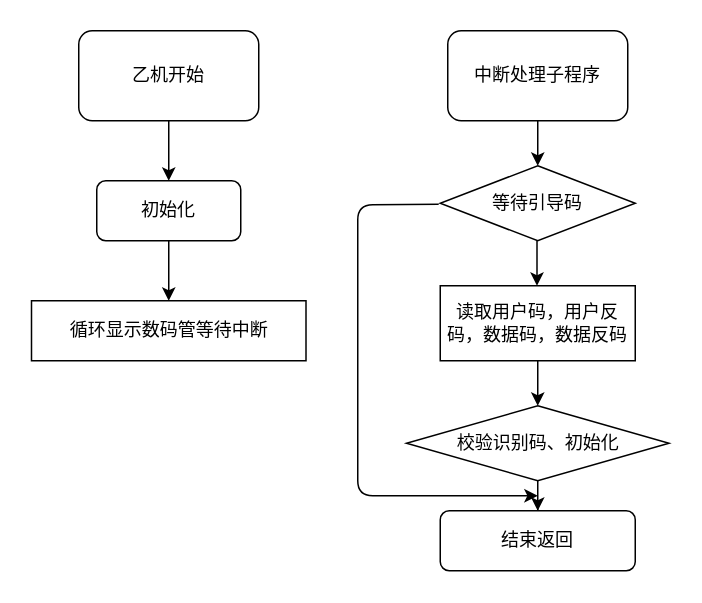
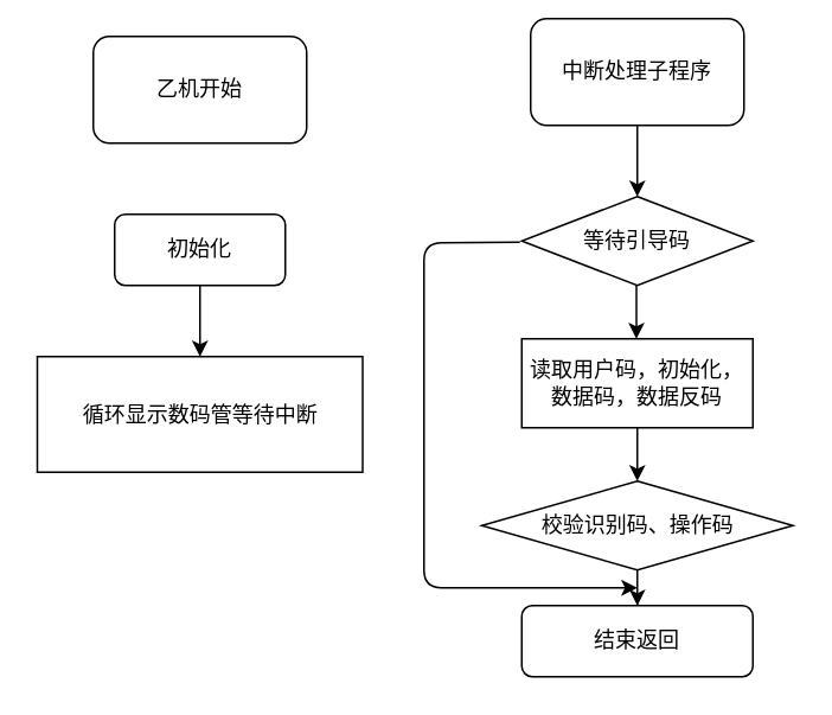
  <mxCell id="0" />
  <mxCell id="1" parent="0" />
- <mxCell id="2" value="" style="edgeStyle=orthogonalEdgeStyle;rounded=0;orthogonalLoop=1;jettySize=auto;html=1;" edge="1" parent="1" source="3" target="5"><mxGeometry relative="1" as="geometry" /></mxCell>
  <mxCell id="3" value="乙机开始" style="rounded=1;whiteSpace=wrap;html=1;" vertex="1" parent="1"><mxGeometry x="52" y="20" width="120" height="60" as="geometry" /></mxCell>
  <mxCell id="4" value="" style="edgeStyle=orthogonalEdgeStyle;rounded=0;orthogonalLoop=1;jettySize=auto;html=1;" edge="1" parent="1" source="5" target="6"><mxGeometry relative="1" as="geometry" /></mxCell>
  <mxCell id="5" value="初始化" style="whiteSpace=wrap;html=1;rounded=1;" vertex="1" parent="1"><mxGeometry x="64" y="120" width="96" height="40" as="geometry" /></mxCell>
- <mxCell id="6" value="循环显示数码管等待中断" style="rounded=0;whiteSpace=wrap;html=1;" vertex="1" parent="1"><mxGeometry x="20.5" y="200" width="183" height="40" as="geometry" /></mxCell>
+ <mxCell id="6" value="循环显示数码管等待中断" style="rounded=0;whiteSpace=wrap;html=1;" vertex="1" parent="1"><mxGeometry x="20.5" y="200" width="183" height="65" as="geometry" /></mxCell>
  <mxCell id="7" value="" style="edgeStyle=orthogonalEdgeStyle;rounded=0;orthogonalLoop=1;jettySize=auto;html=1;entryX=0.5;entryY=0;entryDx=0;entryDy=0;" edge="1" parent="1" source="8" target="11"><mxGeometry relative="1" as="geometry"><mxPoint x="358" y="120" as="targetPoint" /><Array as="points" /></mxGeometry></mxCell>
- <mxCell id="8" value="中断处理子程序" style="rounded=1;whiteSpace=wrap;html=1;" vertex="1" parent="1"><mxGeometry x="298" y="20" width="120" height="60" as="geometry" /></mxCell>
+ <mxCell id="8" value="中断处理子程序" style="rounded=1;whiteSpace=wrap;html=1;" vertex="1" parent="1"><mxGeometry x="298" y="10" width="120" height="60" as="geometry" /></mxCell>
  <mxCell id="9" value="" style="edgeStyle=orthogonalEdgeStyle;rounded=0;orthogonalLoop=1;jettySize=auto;html=1;" edge="1" parent="1" source="10"><mxGeometry relative="1" as="geometry"><mxPoint x="358" y="270" as="targetPoint" /></mxGeometry></mxCell>
- <mxCell id="10" value="读取用户码，用户反码，数据码，数据反码" style="rounded=0;whiteSpace=wrap;html=1;" vertex="1" parent="1"><mxGeometry x="293" y="190" width="130" height="50" as="geometry" /></mxCell>
+ <mxCell id="10" value="读取用户码，初始化，数据码，数据反码" style="rounded=0;whiteSpace=wrap;html=1;" vertex="1" parent="1"><mxGeometry x="293" y="190" width="130" height="50" as="geometry" /></mxCell>
  <mxCell id="11" value="等待引导码" style="rhombus;whiteSpace=wrap;html=1;" vertex="1" parent="1"><mxGeometry x="293" y="110" width="130" height="50" as="geometry" /></mxCell>
  <mxCell id="12" value="" style="endArrow=classic;html=1;" edge="1" parent="1"><mxGeometry width="50" height="50" relative="1" as="geometry"><mxPoint x="357.5" y="160" as="sourcePoint" /><mxPoint x="358" y="190" as="targetPoint" /><Array as="points"><mxPoint x="357.5" y="190" /></Array></mxGeometry></mxCell>
  <mxCell id="13" value="" style="edgeStyle=orthogonalEdgeStyle;rounded=0;orthogonalLoop=1;jettySize=auto;html=1;" edge="1" parent="1" source="14" target="15"><mxGeometry relative="1" as="geometry" /></mxCell>
- <mxCell id="14" value="校验识别码、初始化" style="rhombus;whiteSpace=wrap;html=1;rounded=0;" vertex="1" parent="1"><mxGeometry x="270.5" y="270" width="175" height="50" as="geometry" /></mxCell>
+ <mxCell id="14" value="校验识别码、操作码" style="rhombus;whiteSpace=wrap;html=1;rounded=0;" vertex="1" parent="1"><mxGeometry x="270.5" y="270" width="175" height="50" as="geometry" /></mxCell>
  <mxCell id="15" value="结束返回" style="rounded=1;whiteSpace=wrap;html=1;" vertex="1" parent="1"><mxGeometry x="293" y="340" width="130" height="40" as="geometry" /></mxCell>
  <mxCell id="16" value="" style="endArrow=classic;html=1;exitX=-0.008;exitY=0.512;exitDx=0;exitDy=0;exitPerimeter=0;" edge="1" parent="1" source="11"><mxGeometry width="50" height="50" relative="1" as="geometry"><mxPoint x="208" y="130" as="sourcePoint" /><mxPoint x="358" y="330" as="targetPoint" /><Array as="points"><mxPoint x="238" y="136" /><mxPoint x="238" y="230" /><mxPoint x="238" y="330" /></Array></mxGeometry></mxCell>
